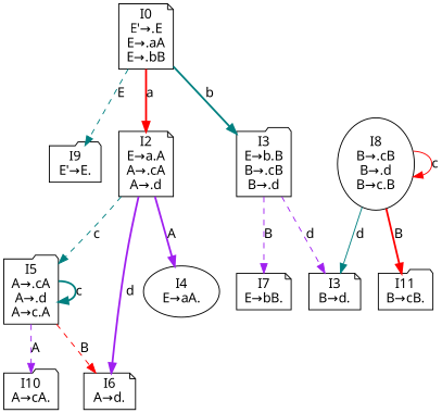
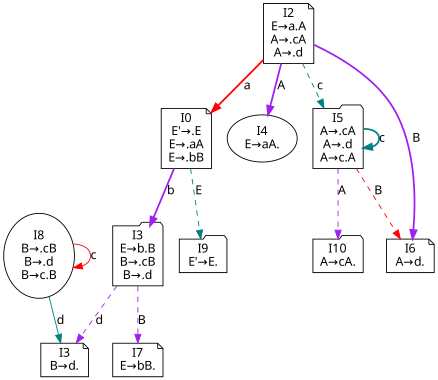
  digraph {
    node [fontname=SimHei shape=note]
    edge [color=teal fontname=SimHei style=dashed]
    n1 [label="I0\nE'→.E\nE→.aA\nE→.bB\n"]
    n2 [label="I9\nE'→E.\n" shape=folder]
    n3 [label="I2\nE→a.A\nA→.cA\nA→.d\n"]
    n4 [label="I3\nE→b.B\nB→.cB\nB→.d\n" shape=folder]
    n5 [label="I4\nE→aA.\n" shape=ellipse]
    n6 [label="I5\nA→.cA\nA→.d\nA→c.A\n" shape=folder]
    n7 [label="I6\nA→d.\n"]
    n8 [label="I7\nE→bB.\n"]
    n9 [label="I3\nB→d.\n"]
    n10 [label="I10\nA→cA.\n" shape=folder]
    n11 [label="I8\nB→.cB\nB→.d\nB→c.B\n" shape=ellipse]
-   n12 [label="I11\nB→cB.\n" shape=folder]
    n1 -> n2 [label=E]
-   n1 -> n3 [color=red label=a style=bold]
-   n1 -> n4 [label=b style=bold]
+   n3 -> n1 [color=red label=a style=bold]
+   n1 -> n4 [color=purple label=b style=bold]
    n3 -> n5 [color=purple label=A style=bold]
    n3 -> n6 [label=c]
-   n3 -> n7 [color=purple label=d style=bold]
+   n3 -> n7 [color=purple label=B style=bold]
    n4 -> n8 [color=purple label=B]
    n4 -> n9 [color=purple label=d]
    n6 -> n6 [label=c style=bold]
    n6 -> n7 [color=red label=B]
    n6 -> n10 [color=purple label=A]
    n11 -> n9 [label=d style=solid]
    n11 -> n11 [color=red label=c style=solid]
-   n11 -> n12 [color=red label=B style=bold]
  }
